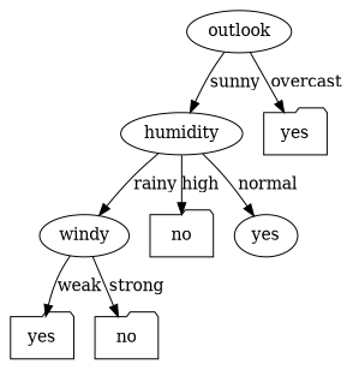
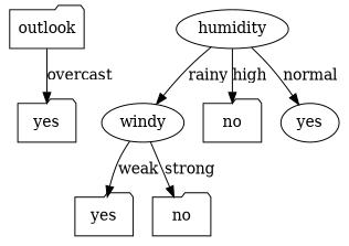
  digraph {
    fontname="DejaVu Serif"
    node [fontname="DejaVu Serif" shape=ellipse]
    edge [fontname="DejaVu Serif"]
-   outlook
+   outlook [shape=folder]
    humidity
    n3 [label=yes shape=folder]
    n4 [label=yes shape=folder]
    windy
    n6 [label=no shape=folder]
    n7 [label=no shape=folder]
    n8 [label=yes]
-   outlook -> humidity [label=sunny]
    outlook -> n3 [label=overcast]
    humidity -> windy [label=rainy]
    humidity -> n7 [label=high]
    humidity -> n8 [label=normal]
    windy -> n4 [label=weak]
    windy -> n6 [label=strong]
  }
